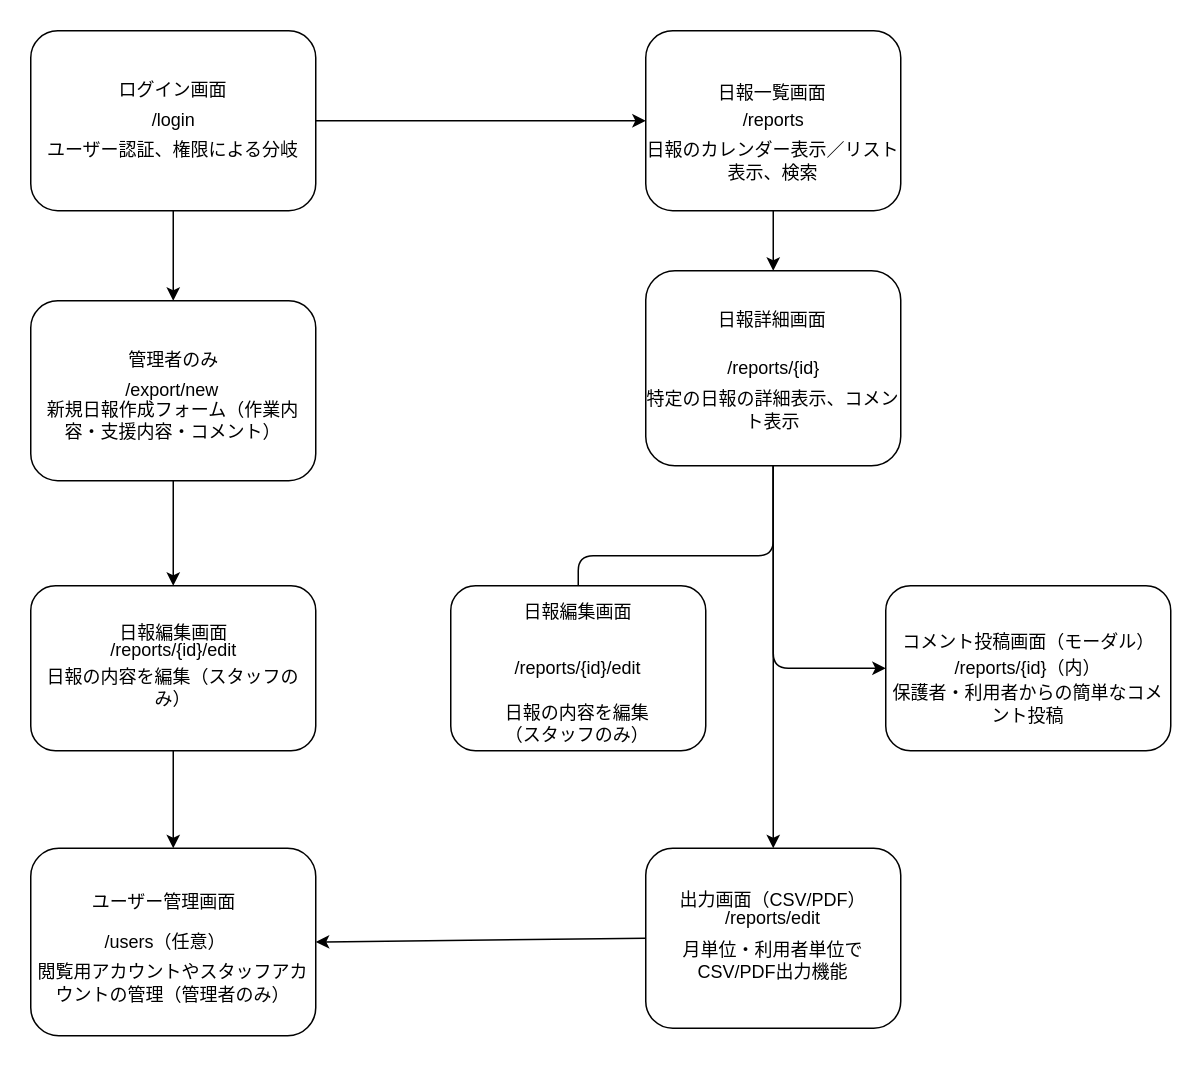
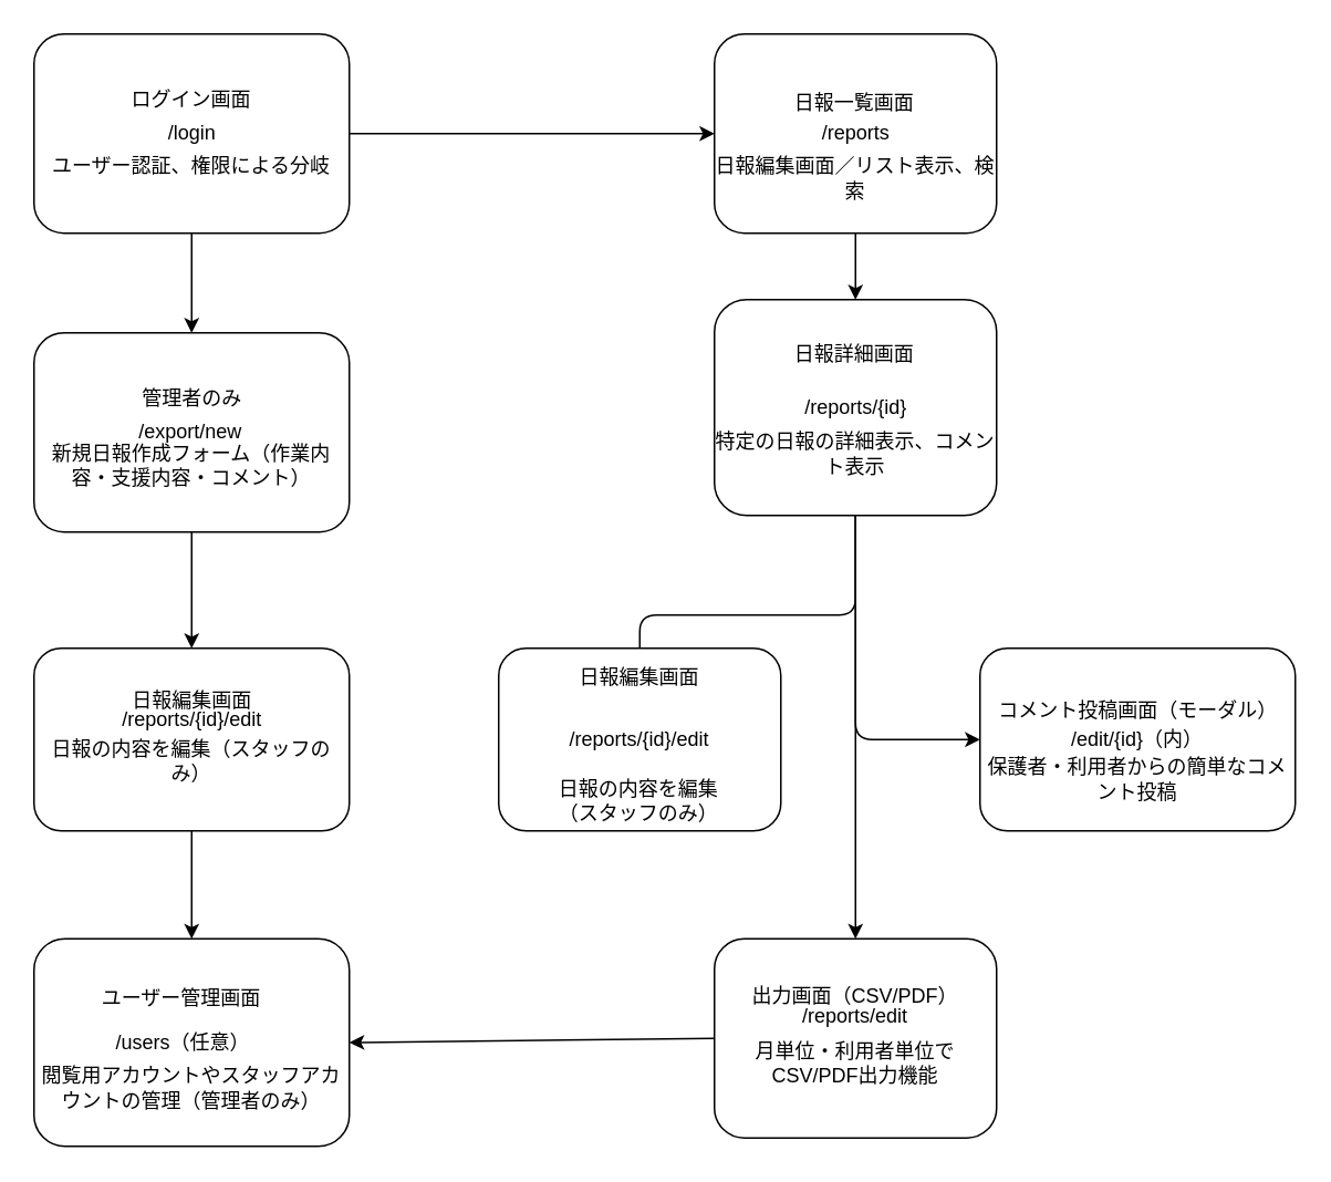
  <mxCell id="0" />
  <mxCell id="1" parent="0" />
  <mxCell id="2" value="" style="group" vertex="1" connectable="0" parent="1"><mxGeometry x="430" y="180" width="170" height="130" as="geometry" /></mxCell>
  <mxCell id="3" value="" style="rounded=1;whiteSpace=wrap;html=1;" vertex="1" parent="2"><mxGeometry width="170" height="130.0" as="geometry" /></mxCell>
  <mxCell id="4" value="日報詳細画面" style="text;html=1;align=center;verticalAlign=middle;whiteSpace=wrap;rounded=0;" vertex="1" parent="2"><mxGeometry x="28.333" y="11.818" width="113.333" height="43.333" as="geometry" /></mxCell>
  <mxCell id="5" value="/reports/{id}" style="text;html=1;align=center;verticalAlign=middle;whiteSpace=wrap;rounded=0;" vertex="1" parent="2"><mxGeometry x="42.5" y="43.331" width="85" height="43.333" as="geometry" /></mxCell>
  <mxCell id="6" value="特定の日報の詳細表示、コメント表示" style="text;html=1;align=center;verticalAlign=middle;whiteSpace=wrap;rounded=0;" vertex="1" parent="2"><mxGeometry y="70.913" width="170" height="43.333" as="geometry" /></mxCell>
  <mxCell id="7" value="" style="group" vertex="1" connectable="0" parent="1"><mxGeometry x="20" y="20" width="190" height="120" as="geometry" /></mxCell>
  <mxCell id="8" value="" style="rounded=1;whiteSpace=wrap;html=1;" vertex="1" parent="7"><mxGeometry width="190" height="120" as="geometry" /></mxCell>
  <mxCell id="9" value="ログイン画面" style="text;html=1;align=center;verticalAlign=middle;whiteSpace=wrap;rounded=0;" vertex="1" parent="7"><mxGeometry x="15.833" y="20" width="158.333" height="40" as="geometry" /></mxCell>
  <mxCell id="10" value="ユーザー認証、権限による分岐" style="text;html=1;align=center;verticalAlign=middle;whiteSpace=wrap;rounded=0;" vertex="1" parent="7"><mxGeometry y="59.997" width="190" height="40" as="geometry" /></mxCell>
  <mxCell id="11" value="/login" style="text;html=1;align=center;verticalAlign=middle;whiteSpace=wrap;rounded=0;" vertex="1" parent="7"><mxGeometry x="47.5" y="39.997" width="95" height="40" as="geometry" /></mxCell>
  <mxCell id="12" value="" style="group" vertex="1" connectable="0" parent="1"><mxGeometry x="20" y="200" width="190" height="120" as="geometry" /></mxCell>
  <mxCell id="13" value="" style="rounded=1;whiteSpace=wrap;html=1;" vertex="1" parent="12"><mxGeometry width="190" height="120" as="geometry" /></mxCell>
  <mxCell id="14" value="管理者のみ" style="text;html=1;align=center;verticalAlign=middle;whiteSpace=wrap;rounded=0;" vertex="1" parent="12"><mxGeometry x="47.5" y="20" width="95" height="40" as="geometry" /></mxCell>
  <mxCell id="15" value="/export/new" style="text;html=1;align=center;verticalAlign=middle;whiteSpace=wrap;rounded=0;" vertex="1" parent="12"><mxGeometry x="59.375" y="40" width="71.25" height="40" as="geometry" /></mxCell>
  <mxCell id="16" value="新規日報作成フォーム（作業内容・支援内容・コメント）" style="text;html=1;align=center;verticalAlign=middle;whiteSpace=wrap;rounded=0;" vertex="1" parent="12"><mxGeometry y="60" width="190" height="40" as="geometry" /></mxCell>
  <mxCell id="17" value="" style="group" vertex="1" connectable="0" parent="1"><mxGeometry x="20" y="565" width="190" height="125" as="geometry" /></mxCell>
  <mxCell id="18" value="" style="rounded=1;whiteSpace=wrap;html=1;container=0;" vertex="1" parent="17"><mxGeometry width="190" height="125" as="geometry" /></mxCell>
  <mxCell id="19" value="ユーザー管理画面" style="text;html=1;align=center;verticalAlign=middle;whiteSpace=wrap;rounded=0;container=0;" vertex="1" parent="17"><mxGeometry x="22.353" y="15" width="134.118" height="41.667" as="geometry" /></mxCell>
  <mxCell id="20" value="/users（任意）" style="text;html=1;align=center;verticalAlign=middle;whiteSpace=wrap;rounded=0;container=0;" vertex="1" parent="17"><mxGeometry x="33.529" y="41.668" width="111.765" height="41.667" as="geometry" /></mxCell>
  <mxCell id="21" value="閲覧用アカウントやスタッフアカウントの管理（管理者のみ）" style="text;html=1;align=center;verticalAlign=middle;whiteSpace=wrap;rounded=0;container=0;" vertex="1" parent="17"><mxGeometry y="69.444" width="190" height="41.667" as="geometry" /></mxCell>
  <mxCell id="22" value="" style="group" vertex="1" connectable="0" parent="1"><mxGeometry x="430" y="20" width="170" height="120" as="geometry" /></mxCell>
  <mxCell id="23" value="" style="rounded=1;whiteSpace=wrap;html=1;" vertex="1" parent="22"><mxGeometry width="170" height="120" as="geometry" /></mxCell>
  <mxCell id="24" value="日報一覧画面" style="text;html=1;align=center;verticalAlign=middle;whiteSpace=wrap;rounded=0;" vertex="1" parent="22"><mxGeometry x="24.286" y="21.818" width="121.429" height="40" as="geometry" /></mxCell>
  <mxCell id="25" value="/reports" style="text;html=1;align=center;verticalAlign=middle;whiteSpace=wrap;rounded=0;" vertex="1" parent="22"><mxGeometry x="48.571" y="39.998" width="72.857" height="40" as="geometry" /></mxCell>
- <mxCell id="26" value="日報のカレンダー表示／リスト表示、検索" style="text;html=1;align=center;verticalAlign=middle;whiteSpace=wrap;rounded=0;" vertex="1" parent="22"><mxGeometry y="66.667" width="170" height="40" as="geometry" /></mxCell>
+ <mxCell id="26" value="日報編集画面／リスト表示、検索" style="text;html=1;align=center;verticalAlign=middle;whiteSpace=wrap;rounded=0;" vertex="1" parent="22"><mxGeometry y="66.667" width="170" height="40" as="geometry" /></mxCell>
  <mxCell id="27" value="" style="group" vertex="1" connectable="0" parent="1"><mxGeometry x="300" y="390" width="170" height="110" as="geometry" /></mxCell>
  <mxCell id="28" value="" style="rounded=1;whiteSpace=wrap;html=1;" vertex="1" parent="27"><mxGeometry width="170" height="110.0" as="geometry" /></mxCell>
  <mxCell id="29" value="日報編集画面" style="text;html=1;align=center;verticalAlign=middle;whiteSpace=wrap;rounded=0;" vertex="1" parent="27"><mxGeometry x="34" width="102" height="36.667" as="geometry" /></mxCell>
  <mxCell id="30" value="/reports/{id}/edit" style="text;html=1;align=center;verticalAlign=middle;whiteSpace=wrap;rounded=0;" vertex="1" parent="27"><mxGeometry x="17" y="36.667" width="136" height="36.667" as="geometry" /></mxCell>
  <mxCell id="31" value="日報の内容を編集（スタッフのみ）" style="text;html=1;align=center;verticalAlign=middle;whiteSpace=wrap;rounded=0;" vertex="1" parent="27"><mxGeometry x="28.333" y="73.333" width="113.333" height="36.667" as="geometry" /></mxCell>
  <mxCell id="32" value="" style="group" vertex="1" connectable="0" parent="1"><mxGeometry x="590" y="390" width="190" height="110" as="geometry" /></mxCell>
  <mxCell id="33" value="" style="rounded=1;whiteSpace=wrap;html=1;" vertex="1" parent="32"><mxGeometry width="190" height="110.0" as="geometry" /></mxCell>
  <mxCell id="34" value="コメント投稿画面（モーダル）" style="text;html=1;align=center;verticalAlign=middle;whiteSpace=wrap;rounded=0;" vertex="1" parent="32"><mxGeometry x="9.5" y="20" width="171" height="36.67" as="geometry" /></mxCell>
- <mxCell id="35" value="/reports/{id}（内）" style="text;html=1;align=center;verticalAlign=middle;whiteSpace=wrap;rounded=0;" vertex="1" parent="32"><mxGeometry x="33.16" y="36.67" width="123.67" height="36.67" as="geometry" /></mxCell>
+ <mxCell id="35" value="/edit/{id}（内）" style="text;html=1;align=center;verticalAlign=middle;whiteSpace=wrap;rounded=0;" vertex="1" parent="32"><mxGeometry x="33.16" y="36.67" width="123.67" height="36.67" as="geometry" /></mxCell>
  <mxCell id="36" value="保護者・利用者からの簡単なコメント投稿" style="text;html=1;align=center;verticalAlign=middle;whiteSpace=wrap;rounded=0;" vertex="1" parent="32"><mxGeometry y="61.113" width="190" height="36.667" as="geometry" /></mxCell>
  <mxCell id="37" value="" style="group" vertex="1" connectable="0" parent="1"><mxGeometry x="430" y="565" width="170" height="120" as="geometry" /></mxCell>
  <mxCell id="38" value="" style="rounded=1;whiteSpace=wrap;html=1;" vertex="1" parent="37"><mxGeometry width="170" height="120" as="geometry" /></mxCell>
  <mxCell id="39" value="出力画面（CSV/PDF）" style="text;html=1;align=center;verticalAlign=middle;whiteSpace=wrap;rounded=0;" vertex="1" parent="37"><mxGeometry x="21.25" y="15" width="127.5" height="40" as="geometry" /></mxCell>
  <mxCell id="40" value="/reports/edit" style="text;html=1;align=center;verticalAlign=middle;whiteSpace=wrap;rounded=0;" vertex="1" parent="37"><mxGeometry x="21.25" y="26.667" width="127.5" height="40" as="geometry" /></mxCell>
  <mxCell id="41" value="月単位・利用者単位でCSV/PDF出力機能" style="text;html=1;align=center;verticalAlign=middle;whiteSpace=wrap;rounded=0;" vertex="1" parent="37"><mxGeometry y="54.997" width="170" height="40" as="geometry" /></mxCell>
  <mxCell id="42" value="" style="group" vertex="1" connectable="0" parent="1"><mxGeometry x="20" y="390" width="190" height="110" as="geometry" /></mxCell>
  <mxCell id="43" value="" style="rounded=1;whiteSpace=wrap;html=1;container=0;" vertex="1" parent="42"><mxGeometry width="190" height="110.0" as="geometry" /></mxCell>
  <mxCell id="44" value="日報編集画面" style="text;html=1;align=center;verticalAlign=middle;whiteSpace=wrap;rounded=0;container=0;" vertex="1" parent="42"><mxGeometry x="23.75" y="13.34" width="142.5" height="36.667" as="geometry" /></mxCell>
  <mxCell id="45" value="/reports/{id}/edit" style="text;html=1;align=center;verticalAlign=middle;whiteSpace=wrap;rounded=0;container=0;" vertex="1" parent="42"><mxGeometry x="47.5" y="24.444" width="95" height="36.667" as="geometry" /></mxCell>
  <mxCell id="46" value="日報の内容を編集（スタッフのみ）" style="text;html=1;align=center;verticalAlign=middle;whiteSpace=wrap;rounded=0;container=0;" vertex="1" parent="42"><mxGeometry x="7.917" y="50.002" width="174.167" height="36.667" as="geometry" /></mxCell>
  <mxCell id="47" style="edgeStyle=none;html=1;exitX=0;exitY=0.5;exitDx=0;exitDy=0;entryX=1;entryY=0.5;entryDx=0;entryDy=0;" edge="1" parent="1" source="38" target="18"><mxGeometry relative="1" as="geometry" /></mxCell>
  <mxCell id="48" style="edgeStyle=none;html=1;exitX=0.5;exitY=1;exitDx=0;exitDy=0;entryX=0.5;entryY=0;entryDx=0;entryDy=0;" edge="1" parent="1" source="3" target="38"><mxGeometry relative="1" as="geometry" /></mxCell>
  <mxCell id="49" style="edgeStyle=none;html=1;exitX=0.5;exitY=1;exitDx=0;exitDy=0;entryX=0.5;entryY=0;entryDx=0;entryDy=0;endArrow=none;endFill=0;" edge="1" parent="1" source="3" target="28"><mxGeometry relative="1" as="geometry"><Array as="points"><mxPoint x="515" y="370" /><mxPoint x="385" y="370" /></Array></mxGeometry></mxCell>
  <mxCell id="50" style="edgeStyle=none;html=1;exitX=0.5;exitY=1;exitDx=0;exitDy=0;entryX=0;entryY=0.5;entryDx=0;entryDy=0;" edge="1" parent="1" source="3" target="33"><mxGeometry relative="1" as="geometry"><Array as="points"><mxPoint x="515" y="445" /></Array></mxGeometry></mxCell>
  <mxCell id="51" style="edgeStyle=none;html=1;exitX=0.5;exitY=1;exitDx=0;exitDy=0;entryX=0.5;entryY=0;entryDx=0;entryDy=0;" edge="1" parent="1" source="23" target="3"><mxGeometry relative="1" as="geometry" /></mxCell>
  <mxCell id="52" style="edgeStyle=none;html=1;exitX=1;exitY=0.5;exitDx=0;exitDy=0;entryX=0;entryY=0.5;entryDx=0;entryDy=0;" edge="1" parent="1" source="8" target="23"><mxGeometry relative="1" as="geometry" /></mxCell>
  <mxCell id="53" style="edgeStyle=none;html=1;exitX=0.5;exitY=1;exitDx=0;exitDy=0;entryX=0.5;entryY=0;entryDx=0;entryDy=0;" edge="1" parent="1" source="8" target="13"><mxGeometry relative="1" as="geometry" /></mxCell>
  <mxCell id="54" style="edgeStyle=none;html=1;exitX=0.5;exitY=1;exitDx=0;exitDy=0;entryX=0.5;entryY=0;entryDx=0;entryDy=0;" edge="1" parent="1" source="13" target="43"><mxGeometry relative="1" as="geometry" /></mxCell>
  <mxCell id="55" style="edgeStyle=none;html=1;exitX=0.5;exitY=1;exitDx=0;exitDy=0;entryX=0.5;entryY=0;entryDx=0;entryDy=0;" edge="1" parent="1" source="43" target="18"><mxGeometry relative="1" as="geometry" /></mxCell>
